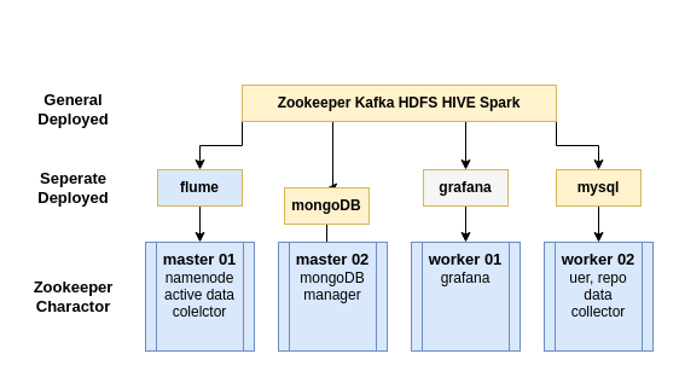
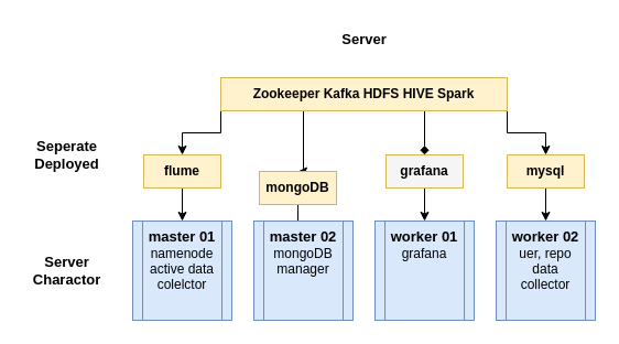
  <mxCell id="0" />
  <mxCell id="1" parent="0" />
+ <mxCell id="2" value="&lt;b style=&quot;font-size: 13px;&quot;&gt;Server&lt;/b&gt;" style="text;html=1;align=center;verticalAlign=middle;resizable=0;points=[];autosize=1;strokeColor=none;fillColor=none;fontSize=13;" vertex="1" parent="1"><mxGeometry x="300" y="20" width="60" height="30" as="geometry" /></mxCell>
  <mxCell id="3" style="edgeStyle=orthogonalEdgeStyle;rounded=0;orthogonalLoop=1;jettySize=auto;html=1;exitX=0;exitY=1;exitDx=0;exitDy=0;entryX=0.5;entryY=0;entryDx=0;entryDy=0;" edge="1" parent="1" source="7" target="11"><mxGeometry relative="1" as="geometry" /></mxCell>
  <mxCell id="4" style="edgeStyle=orthogonalEdgeStyle;rounded=0;orthogonalLoop=1;jettySize=auto;html=1;exitX=1;exitY=1;exitDx=0;exitDy=0;entryX=0.5;entryY=0;entryDx=0;entryDy=0;" edge="1" parent="1" source="7" target="17"><mxGeometry relative="1" as="geometry" /></mxCell>
  <mxCell id="5" style="edgeStyle=orthogonalEdgeStyle;rounded=0;orthogonalLoop=1;jettySize=auto;html=1;exitX=0.25;exitY=1;exitDx=0;exitDy=0;entryX=0.5;entryY=0;entryDx=0;entryDy=0;" edge="1" parent="1" source="7" target="13"><mxGeometry relative="1" as="geometry"><Array as="points"><mxPoint x="275" y="100" /></Array></mxGeometry></mxCell>
- <mxCell id="6" style="edgeStyle=orthogonalEdgeStyle;rounded=0;orthogonalLoop=1;jettySize=auto;html=1;exitX=0.75;exitY=1;exitDx=0;exitDy=0;entryX=0.5;entryY=0;entryDx=0;entryDy=0;" edge="1" parent="1" source="7" target="15"><mxGeometry relative="1" as="geometry"><Array as="points"><mxPoint x="385" y="100" /></Array></mxGeometry></mxCell>
+ <mxCell id="6" style="edgeStyle=orthogonalEdgeStyle;rounded=0;orthogonalLoop=1;jettySize=auto;html=1;exitX=0.75;exitY=1;exitDx=0;exitDy=0;entryX=0.5;entryY=0;entryDx=0;entryDy=0;endArrow=diamond;" edge="1" parent="1" source="7" target="15"><mxGeometry relative="1" as="geometry"><Array as="points"><mxPoint x="385" y="100" /></Array></mxGeometry></mxCell>
  <mxCell id="7" value="Zookeeper Kafka HDFS HIVE Spark" style="whiteSpace=wrap;html=1;fillColor=#fff2cc;strokeColor=#d6b656;fontStyle=1" vertex="1" parent="1"><mxGeometry x="200" y="70" width="260" height="30" as="geometry" /></mxCell>
- <mxCell id="8" value="General&lt;br style=&quot;font-size: 13px;&quot;&gt;Deployed" style="text;html=1;align=center;verticalAlign=middle;resizable=0;points=[];autosize=1;strokeColor=none;fillColor=none;fontStyle=1;fontSize=13;" vertex="1" parent="1"><mxGeometry x="20" y="70" width="80" height="40" as="geometry" /></mxCell>
- <mxCell id="9" value="Seperate&lt;br style=&quot;font-size: 13px;&quot;&gt;Deployed" style="text;html=1;align=center;verticalAlign=middle;resizable=0;points=[];autosize=1;strokeColor=none;fillColor=none;fontStyle=1;fontSize=13;" vertex="1" parent="1"><mxGeometry x="20" y="135" width="80" height="40" as="geometry" /></mxCell>
+ <mxCell id="9" value="Seperate&lt;br style=&quot;font-size: 13px;&quot;&gt;Deployed" style="text;html=1;align=center;verticalAlign=middle;resizable=0;points=[];autosize=1;strokeColor=none;fillColor=none;fontStyle=1;fontSize=13;" vertex="1" parent="1"><mxGeometry x="20" y="120" width="80" height="40" as="geometry" /></mxCell>
  <mxCell id="10" value="" style="edgeStyle=orthogonalEdgeStyle;rounded=0;orthogonalLoop=1;jettySize=auto;html=1;" edge="1" parent="1" source="11" target="19"><mxGeometry relative="1" as="geometry" /></mxCell>
- <mxCell id="11" value="flume" style="whiteSpace=wrap;html=1;fillColor=#dae8fc;strokeColor=#d6b656;fontStyle=1;" vertex="1" parent="1"><mxGeometry x="130" y="140" width="70" height="30" as="geometry" /></mxCell>
+ <mxCell id="11" value="flume" style="whiteSpace=wrap;html=1;fillColor=#fff2cc;strokeColor=#d6b656;fontStyle=1" vertex="1" parent="1"><mxGeometry x="130" y="140" width="70" height="30" as="geometry" /></mxCell>
  <mxCell id="12" value="" style="edgeStyle=orthogonalEdgeStyle;rounded=0;orthogonalLoop=1;jettySize=auto;html=1;" edge="1" parent="1" source="13" target="20"><mxGeometry relative="1" as="geometry" /></mxCell>
  <mxCell id="13" value="mongoDB" style="whiteSpace=wrap;html=1;fillColor=#fff2cc;strokeColor=#d6b656;fontStyle=1" vertex="1" parent="1"><mxGeometry x="235" y="155" width="70" height="30" as="geometry" /></mxCell>
  <mxCell id="14" value="" style="edgeStyle=orthogonalEdgeStyle;rounded=0;orthogonalLoop=1;jettySize=auto;html=1;" edge="1" parent="1" source="15" target="21"><mxGeometry relative="1" as="geometry" /></mxCell>
  <mxCell id="15" value="grafana" style="whiteSpace=wrap;html=1;fillColor=#f5f5f5;strokeColor=#d6b656;fontStyle=1;" vertex="1" parent="1"><mxGeometry x="350" y="140" width="70" height="30" as="geometry" /></mxCell>
  <mxCell id="16" value="" style="edgeStyle=orthogonalEdgeStyle;rounded=0;orthogonalLoop=1;jettySize=auto;html=1;" edge="1" parent="1" source="17" target="22"><mxGeometry relative="1" as="geometry" /></mxCell>
  <mxCell id="17" value="mysql" style="whiteSpace=wrap;html=1;fillColor=#fff2cc;strokeColor=#d6b656;fontStyle=1" vertex="1" parent="1"><mxGeometry x="460" y="140" width="70" height="30" as="geometry" /></mxCell>
- <mxCell id="18" value="Zookeeper&lt;br&gt;Charactor" style="text;html=1;align=center;verticalAlign=middle;resizable=0;points=[];autosize=1;strokeColor=none;fillColor=none;fontStyle=1;fontSize=13;" vertex="1" parent="1"><mxGeometry x="20" y="225" width="80" height="40" as="geometry" /></mxCell>
+ <mxCell id="18" value="Server&lt;br&gt;Charactor" style="text;html=1;align=center;verticalAlign=middle;resizable=0;points=[];autosize=1;strokeColor=none;fillColor=none;fontStyle=1;fontSize=13;" vertex="1" parent="1"><mxGeometry x="20" y="225" width="80" height="40" as="geometry" /></mxCell>
  <mxCell id="19" value="&lt;b&gt;&lt;font style=&quot;font-size: 13px;&quot;&gt;master 01&lt;/font&gt;&lt;/b&gt;&lt;br&gt;namenode&lt;br&gt;active data colelctor" style="shape=process;whiteSpace=wrap;html=1;backgroundOutline=1;verticalAlign=top;fillColor=#dae8fc;strokeColor=#6c8ebf;" vertex="1" parent="1"><mxGeometry x="120" y="200" width="90" height="90" as="geometry" /></mxCell>
  <mxCell id="20" value="&lt;b&gt;&lt;font style=&quot;font-size: 13px;&quot;&gt;master 02&lt;/font&gt;&lt;/b&gt;&lt;br&gt;mongoDB manager" style="shape=process;whiteSpace=wrap;html=1;backgroundOutline=1;verticalAlign=top;fillColor=#dae8fc;strokeColor=#6c8ebf;" vertex="1" parent="1"><mxGeometry x="230" y="200" width="90" height="90" as="geometry" /></mxCell>
  <mxCell id="21" value="&lt;b&gt;&lt;font style=&quot;font-size: 13px;&quot;&gt;worker 01&lt;/font&gt;&lt;/b&gt;&lt;br&gt;grafana" style="shape=process;whiteSpace=wrap;html=1;backgroundOutline=1;verticalAlign=top;fillColor=#dae8fc;strokeColor=#6c8ebf;" vertex="1" parent="1"><mxGeometry x="340" y="200" width="90" height="90" as="geometry" /></mxCell>
  <mxCell id="22" value="&lt;b&gt;&lt;font style=&quot;font-size: 13px;&quot;&gt;worker 02&lt;/font&gt;&lt;/b&gt;&lt;br&gt;uer, repo data collector" style="shape=process;whiteSpace=wrap;html=1;backgroundOutline=1;verticalAlign=top;fillColor=#dae8fc;strokeColor=#6c8ebf;" vertex="1" parent="1"><mxGeometry x="450" y="200" width="90" height="90" as="geometry" /></mxCell>
